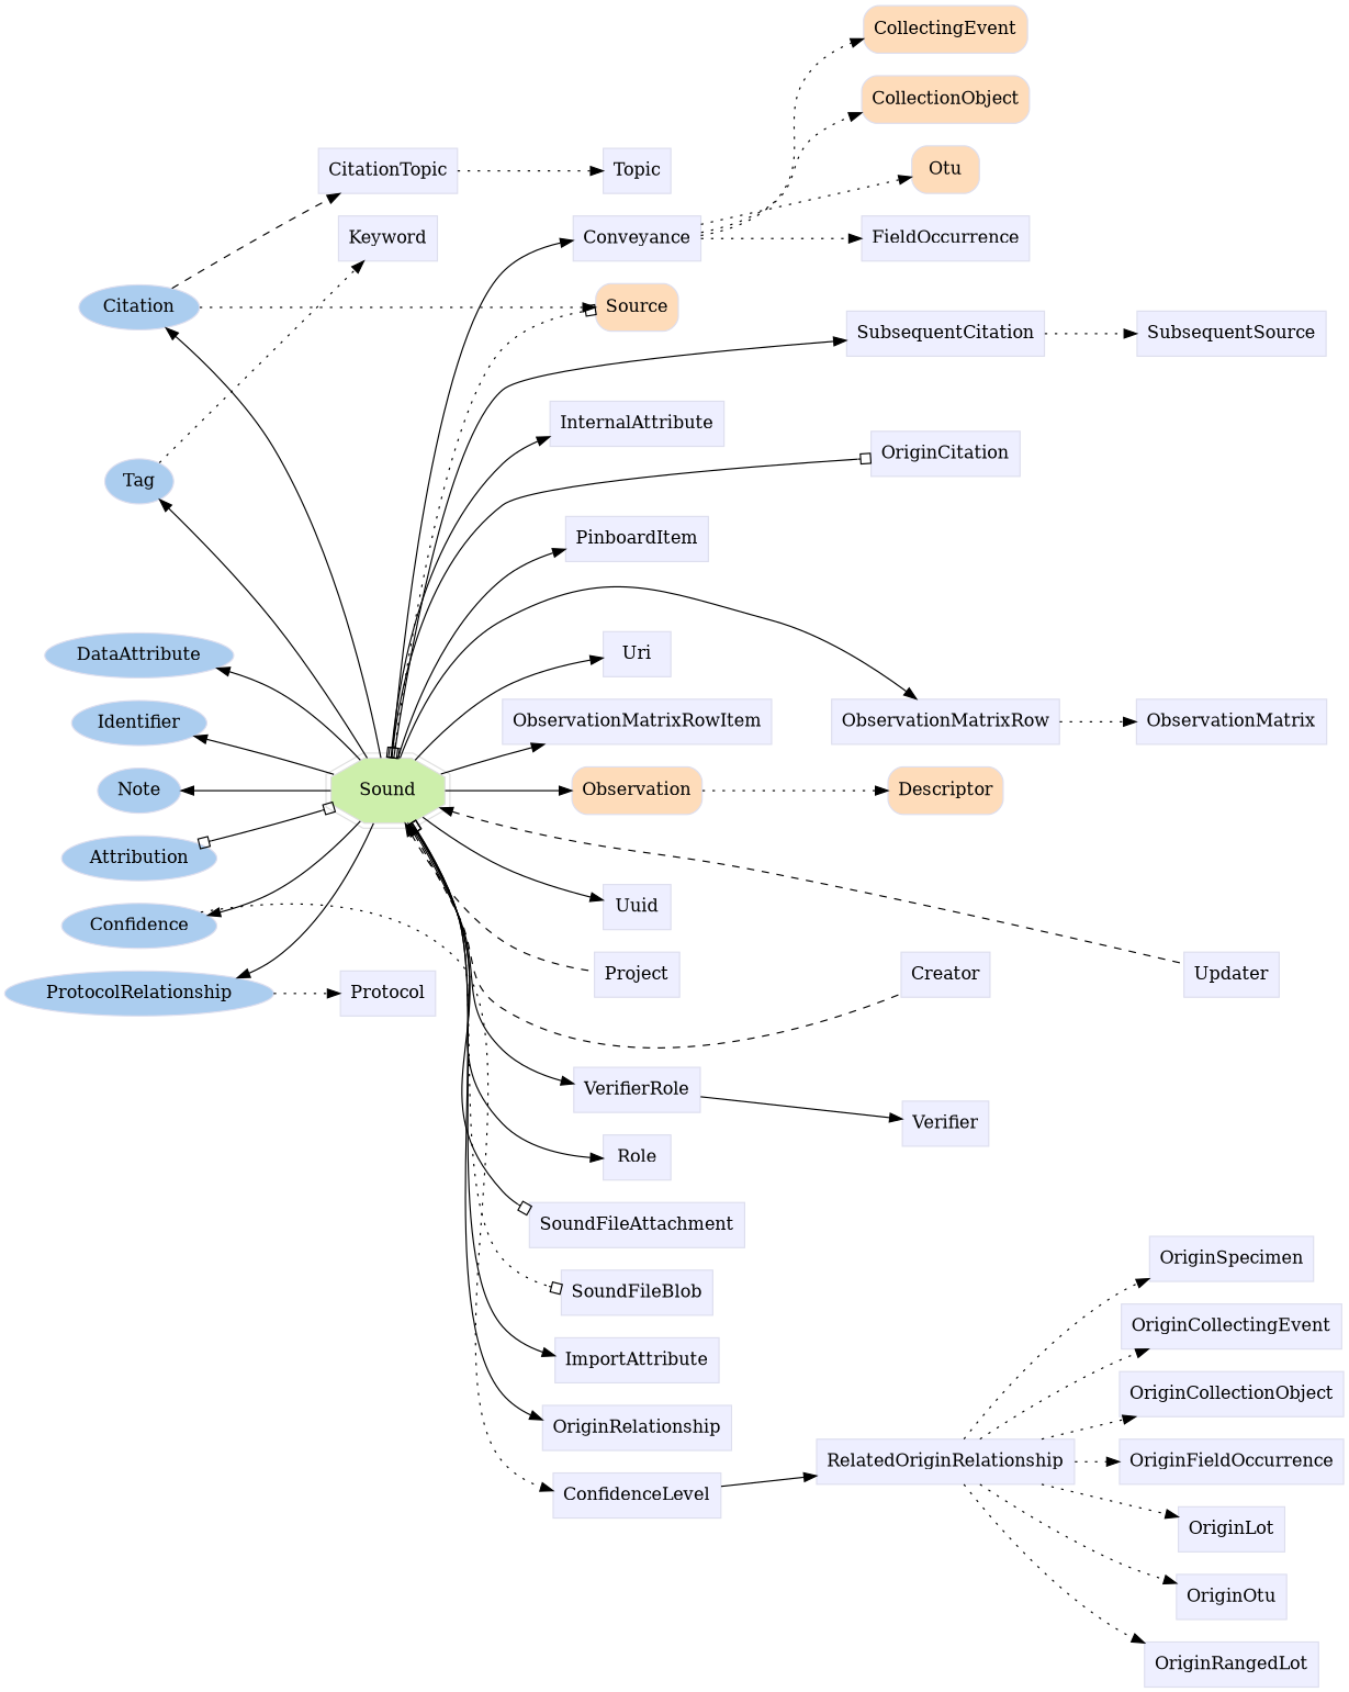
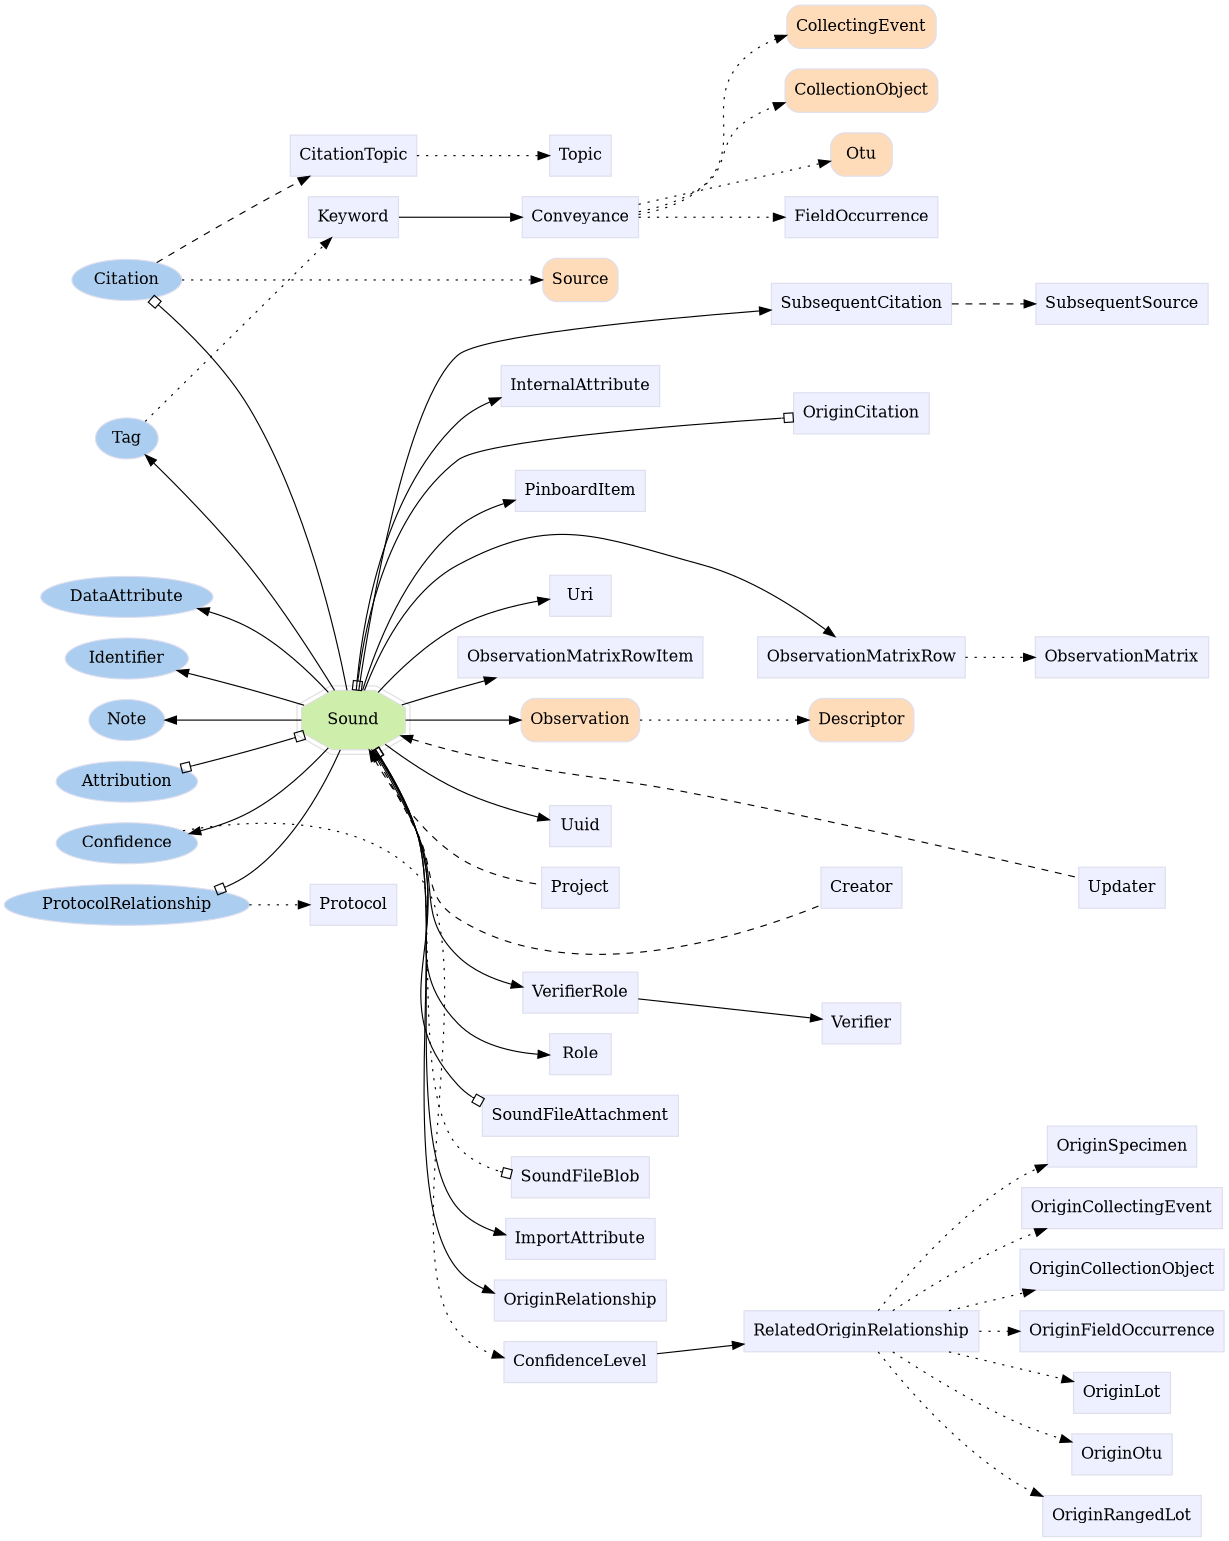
  digraph {
    rankdir=LR
    node [color="#dddeee" fillcolor="#eeefff" group=supporting shape=box style=filled]
    n1 [fillcolor="#abcdef" group=annotator height=0.5 label=Citation shape=oval width=1.1279]
    n2 [fillcolor="#abcdef" group=annotator height=0.5 label=Confidence shape=oval width=1.4833]
    n3 [fillcolor="#abcdef" group=annotator height=0.5 label=DataAttribute shape=oval width=1.7108]
    n4 [fillcolor="#abcdef" group=annotator height=0.5 label=Identifier shape=oval width=1.2558]
    n5 [fillcolor="#abcdef" group=annotator height=0.5 label=Tag shape=oval width=0.75]
    n6 [fillcolor="#abcdef" group=annotator height=0.5 label=Note shape=oval width=0.80088]
    n7 [fillcolor="#abcdef" group=annotator height=0.5 label=ProtocolRelationship shape=oval width=2.4643]
    n8 [fillcolor="#abcdef" group=annotator height=0.5 label=Attribution shape=oval width=1.4406]
    n9 [fillcolor="#fedcba" group=core height=0.51389 label=CollectingEvent shape=Mrecord width=1.441]
    n10 [fillcolor="#fedcba" group=core height=0.51389 label=CollectionObject shape=Mrecord width=1.5035]
    n11 [fillcolor="#fedcba" group=core height=0.51389 label=Observation shape=Mrecord width=1.1389]
    n12 [fillcolor="#fedcba" group=core height=0.51389 label=Descriptor shape=Mrecord width=1.0139]
    n13 [fillcolor="#fedcba" group=core height=0.51389 label=Otu shape=Mrecord width=0.75]
    n14 [fillcolor="#fedcba" group=core height=0.51389 label=Source shape=Mrecord width=0.75]
    n15 [color="#dedede" fillcolor="#cdefab" group=target height=0.61111 label=Sound shape=doubleoctagon width=1.1473]
    n16 [height=0.5 label=CitationTopic width=1.2639]
    n17 [height=0.5 label=Conveyance width=1.1493]
    n18 [height=0.5 label=ConfidenceLevel width=1.5139]
    n19 [height=0.5 label=FieldOccurrence width=1.4722]
    n20 [height=0.5 label=ImportAttribute width=1.4201]
    n21 [height=0.5 label=InternalAttribute width=1.4826]
    n22 [height=0.5 label=Keyword width=0.92014]
    n23 [height=0.5 label=ObservationMatrixRow width=2.0139]
    n24 [height=0.5 label=ObservationMatrix width=1.6597]
    n25 [height=0.5 label=ObservationMatrixRowItem width=2.3681]
    n26 [height=0.5 label=RelatedOriginRelationship width=2.2326]
    n27 [height=0.5 label=OriginCollectingEvent width=1.9306]
    n28 [height=0.5 label=OriginCollectionObject width=1.9931]
    n29 [height=0.5 label=OriginFieldOccurrence width=1.9618]
    n30 [height=0.5 label=OriginLot width=0.97222]
    n31 [height=0.5 label=OriginOtu width=0.99306]
    n32 [height=0.5 label=OriginRangedLot width=1.5451]
    n33 [height=0.5 label=OriginRelationship width=1.6597]
    n34 [height=0.5 label=OriginSpecimen width=1.4618]
    n35 [height=0.5 label=PinboardItem width=1.2535]
    n36 [height=0.5 label=Protocol width=0.85764]
    n37 [height=0.5 label=Role width=0.75]
    n38 [height=0.5 label=SubsequentCitation width=1.691]
    n39 [height=0.5 label=SubsequentSource width=1.6076]
    n40 [height=0.5 label=Topic width=0.75]
    n41 [height=0.5 label=Uri width=0.75]
    n42 [height=0.5 label=Uuid width=0.75]
    n43 [height=0.5 label=VerifierRole width=1.1493]
    n44 [height=0.5 label=Verifier width=0.79514]
    n45 [height=0.5 label=Creator width=0.78472]
    n46 [height=0.5 label=Project width=0.75347]
    n47 [height=0.5 label=Updater width=0.82639]
    n48 [height=0.5 label=OriginCitation width=1.316]
    n49 [height=0.5 label=SoundFileAttachment width=1.8785]
    n50 [height=0.5 label=SoundFileBlob width=1.3576]
    subgraph sub_1 {
      rank=min
      n1
      n2
      n3
      n4
      n5
      n6
      n7
      n8
    }
    subgraph sub_2 {
      n9
      n10
      n11
      n12
      n13
      n14
    }
    subgraph sub_3 {
      n15
      n16
      n17
      n18
      n19
      n20
      n21
      n22
      n23
      n24
      n25
      n26
      n27
      n28
      n29
      n30
      n31
      n32
      n33
      n34
      n35
      n36
      n37
      n38
      n39
      n40
      n41
      n42
      n43
      n44
      n45
      n46
      n47
      n48
      n49
      n50
    }
    n1 -> n14 [style=dotted]
    n1 -> n16 [style=dashed]
    n2 -> n18 [style=dotted]
    n5 -> n22 [style=dotted]
    n7 -> n36 [style=dotted]
    n11 -> n12 [style=dotted]
    n11 -> n24 [style=invis]
    n14 -> n38 [style=invis]
    n14 -> n48 [style=invis]
-   n15 -> n1
+   n15 -> n1 [arrowhead=obox]
    n15 -> n2
    n15 -> n3
    n15 -> n4
    n15 -> n5
    n15 -> n6
-   n15 -> n7
+   n15 -> n7 [arrowhead=obox]
    n15 -> n8 [arrowhead=obox arrowtail=obox dir=both]
    n15 -> n11
-   n15 -> n14 [arrowhead=obox arrowtail=obox dir=both style=dotted]
-   n15 -> n17
+   n22 -> n17
    n15 -> n20
    n15 -> n21
    n15 -> n23
    n15 -> n25
    n15 -> n33
    n15 -> n35
    n15 -> n37
    n15 -> n38
    n15 -> n41
    n15 -> n42
    n15 -> n43
    n15 -> n45 [dir=back style=dashed]
    n15 -> n46 [dir=back style=dashed]
    n15 -> n47 [dir=back style=dashed]
    n15 -> n48 [arrowhead=obox arrowtail=obox dir=both]
    n15 -> n49 [arrowhead=obox arrowtail=obox dir=both]
    n15 -> n50 [arrowhead=obox arrowtail=obox dir=both style=dotted]
    n16 -> n40 [style=dotted]
    n17 -> n9 [style=dotted]
    n17 -> n10 [style=dotted]
    n17 -> n13 [style=dotted]
    n17 -> n19 [style=dotted]
    n18 -> n26
    n23 -> n24 [style=dotted]
    n25 -> n23 [style=invis]
    n26 -> n27 [style=dotted]
    n26 -> n28 [style=dotted]
    n26 -> n29 [style=dotted]
    n26 -> n30 [style=dotted]
    n26 -> n31 [style=dotted]
    n26 -> n32 [style=dotted]
    n26 -> n34 [style=dotted]
    n33 -> n26 [style=invis]
    n37 -> n44 [style=invis]
-   n38 -> n39 [style=dotted]
+   n38 -> n39 [style=dashed]
    n43 -> n44 [style=solid]
    n45 -> n47 [style=invis]
    n46 -> n45 [style=invis]
  }
